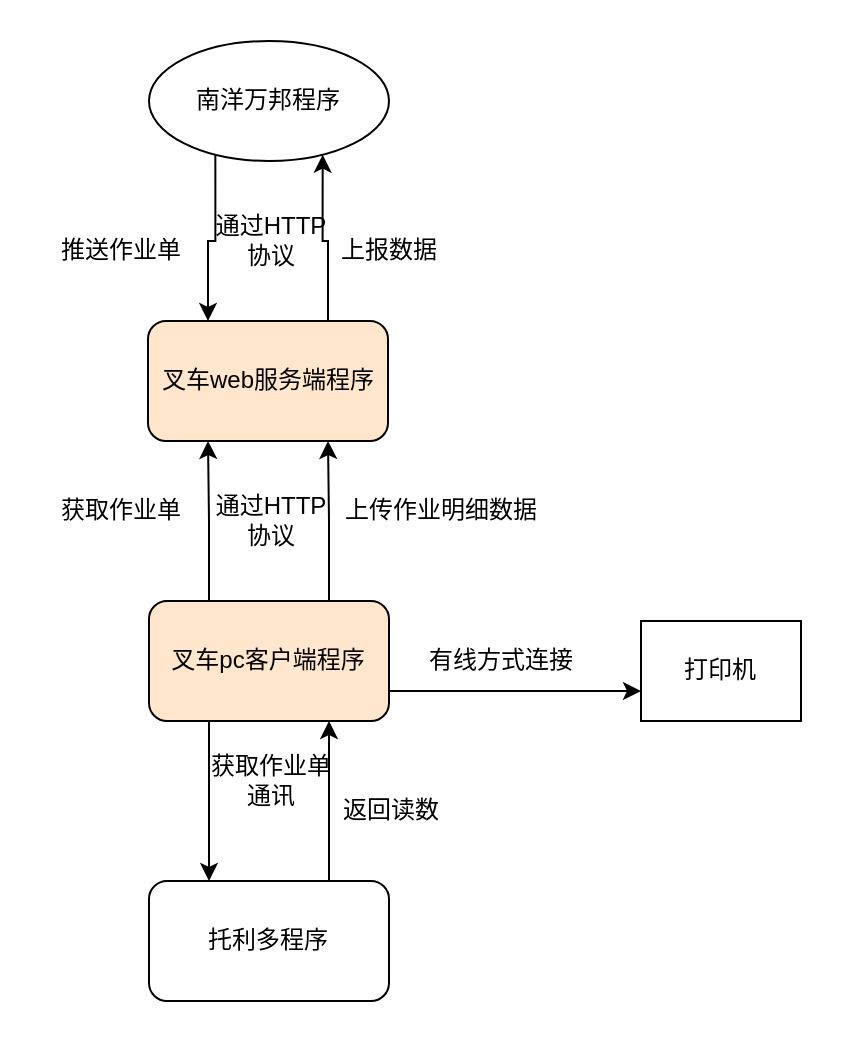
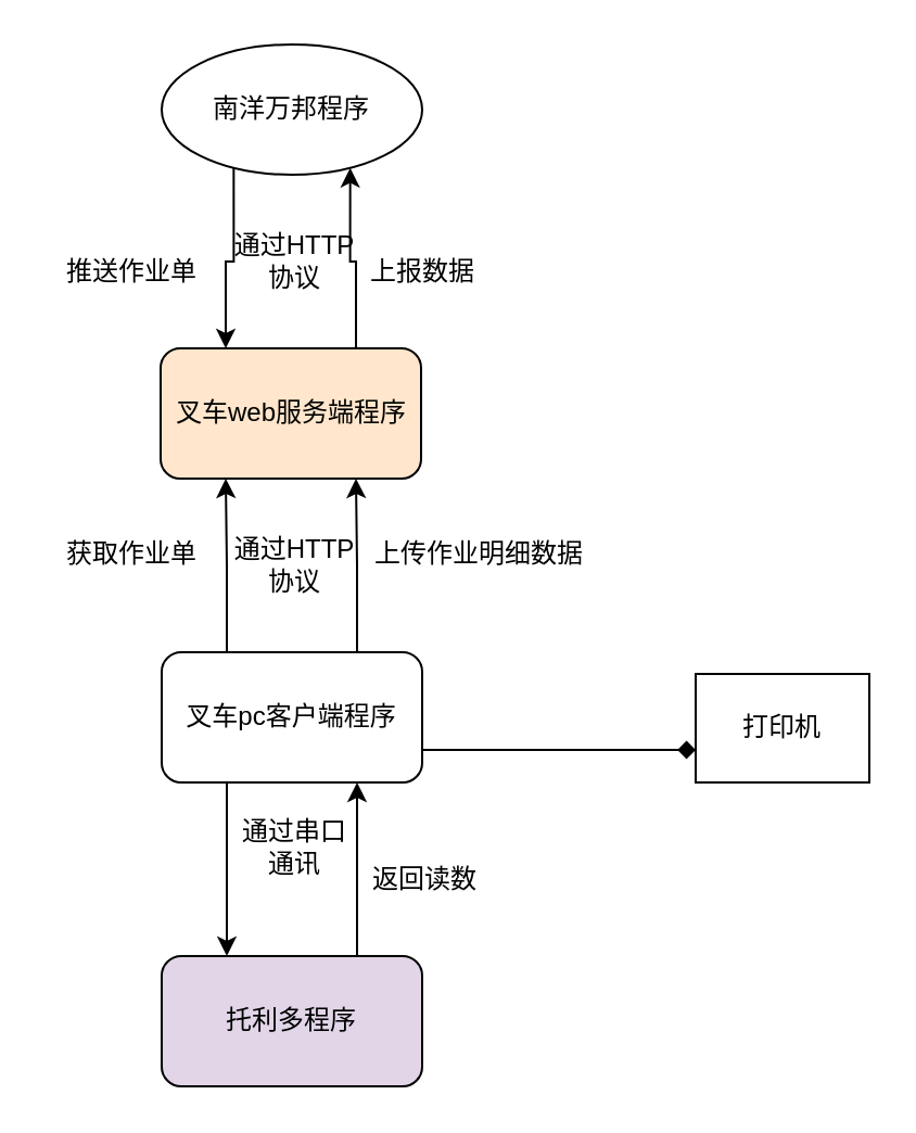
  <mxCell id="0" />
  <mxCell id="1" parent="0" />
  <mxCell id="2" style="edgeStyle=orthogonalEdgeStyle;rounded=0;orthogonalLoop=1;jettySize=auto;html=1;exitX=0.25;exitY=1;exitDx=0;exitDy=0;entryX=0.25;entryY=0;entryDx=0;entryDy=0;" edge="1" parent="1" source="3" target="5"><mxGeometry relative="1" as="geometry" /></mxCell>
  <mxCell id="3" value="南洋万邦程序" style="ellipse;whiteSpace=wrap;html=1;" vertex="1" parent="1"><mxGeometry x="74" y="20" width="120" height="60" as="geometry" /></mxCell>
  <mxCell id="4" style="edgeStyle=orthogonalEdgeStyle;rounded=0;orthogonalLoop=1;jettySize=auto;html=1;exitX=0.75;exitY=0;exitDx=0;exitDy=0;entryX=0.75;entryY=1;entryDx=0;entryDy=0;" edge="1" parent="1" source="5" target="3"><mxGeometry relative="1" as="geometry" /></mxCell>
  <mxCell id="5" value="叉车web服务端程序" style="rounded=1;whiteSpace=wrap;html=1;fillColor=#ffe6cc;" vertex="1" parent="1"><mxGeometry x="73.5" y="160" width="120" height="60" as="geometry" /></mxCell>
  <mxCell id="6" style="edgeStyle=orthogonalEdgeStyle;rounded=0;orthogonalLoop=1;jettySize=auto;html=1;exitX=0.25;exitY=0;exitDx=0;exitDy=0;entryX=0.25;entryY=1;entryDx=0;entryDy=0;" edge="1" parent="1" source="10" target="5"><mxGeometry relative="1" as="geometry" /></mxCell>
  <mxCell id="7" style="edgeStyle=orthogonalEdgeStyle;rounded=0;orthogonalLoop=1;jettySize=auto;html=1;exitX=0.75;exitY=0;exitDx=0;exitDy=0;entryX=0.75;entryY=1;entryDx=0;entryDy=0;" edge="1" parent="1" source="10" target="5"><mxGeometry relative="1" as="geometry" /></mxCell>
- <mxCell id="8" style="edgeStyle=orthogonalEdgeStyle;rounded=0;orthogonalLoop=1;jettySize=auto;html=1;exitX=1;exitY=0.75;exitDx=0;exitDy=0;entryX=0;entryY=0.7;entryDx=0;entryDy=0;entryPerimeter=0;" edge="1" parent="1" source="10" target="21"><mxGeometry relative="1" as="geometry" /></mxCell>
+ <mxCell id="8" style="edgeStyle=orthogonalEdgeStyle;rounded=0;orthogonalLoop=1;jettySize=auto;html=1;exitX=1;exitY=0.75;exitDx=0;exitDy=0;entryX=0;entryY=0.7;entryDx=0;entryDy=0;entryPerimeter=0;endArrow=diamond;" edge="1" parent="1" source="10" target="21"><mxGeometry relative="1" as="geometry" /></mxCell>
  <mxCell id="9" style="edgeStyle=orthogonalEdgeStyle;rounded=0;orthogonalLoop=1;jettySize=auto;html=1;exitX=0.25;exitY=1;exitDx=0;exitDy=0;entryX=0.25;entryY=0;entryDx=0;entryDy=0;" edge="1" parent="1" source="10" target="12"><mxGeometry relative="1" as="geometry" /></mxCell>
- <mxCell id="10" value="叉车pc客户端程序" style="rounded=1;whiteSpace=wrap;html=1;fillColor=#ffe6cc;" vertex="1" parent="1"><mxGeometry x="74" y="300" width="120" height="60" as="geometry" /></mxCell>
+ <mxCell id="10" value="叉车pc客户端程序" style="rounded=1;whiteSpace=wrap;html=1;" vertex="1" parent="1"><mxGeometry x="74" y="300" width="120" height="60" as="geometry" /></mxCell>
  <mxCell id="11" style="edgeStyle=orthogonalEdgeStyle;rounded=0;orthogonalLoop=1;jettySize=auto;html=1;exitX=0.75;exitY=0;exitDx=0;exitDy=0;entryX=0.75;entryY=1;entryDx=0;entryDy=0;" edge="1" parent="1" source="12" target="10"><mxGeometry relative="1" as="geometry" /></mxCell>
- <mxCell id="12" value="托利多程序" style="rounded=1;whiteSpace=wrap;html=1;" vertex="1" parent="1"><mxGeometry x="74" y="440" width="120" height="60" as="geometry" /></mxCell>
+ <mxCell id="12" value="托利多程序" style="rounded=1;whiteSpace=wrap;html=1;fillColor=#e1d5e7;" vertex="1" parent="1"><mxGeometry x="74" y="440" width="120" height="60" as="geometry" /></mxCell>
  <mxCell id="13" value="推送作业单" style="text;html=1;align=center;verticalAlign=middle;resizable=0;points=[];autosize=1;strokeColor=none;fillColor=none;" vertex="1" parent="1"><mxGeometry x="20" y="110" width="80" height="30" as="geometry" /></mxCell>
  <mxCell id="14" value="上报数据" style="text;html=1;align=center;verticalAlign=middle;resizable=0;points=[];autosize=1;strokeColor=none;fillColor=none;" vertex="1" parent="1"><mxGeometry x="159" y="110" width="70" height="30" as="geometry" /></mxCell>
  <mxCell id="15" value="获取作业单" style="text;html=1;align=center;verticalAlign=middle;resizable=0;points=[];autosize=1;strokeColor=none;fillColor=none;" vertex="1" parent="1"><mxGeometry x="20" y="240" width="80" height="30" as="geometry" /></mxCell>
  <mxCell id="16" value="上传作业明细数据" style="text;html=1;align=center;verticalAlign=middle;resizable=0;points=[];autosize=1;strokeColor=none;fillColor=none;" vertex="1" parent="1"><mxGeometry x="160" y="240" width="120" height="30" as="geometry" /></mxCell>
- <mxCell id="17" value="获取作业单&lt;br&gt;通讯" style="text;html=1;align=center;verticalAlign=middle;resizable=0;points=[];autosize=1;strokeColor=none;fillColor=none;" vertex="1" parent="1"><mxGeometry x="100" y="370" width="70" height="40" as="geometry" /></mxCell>
+ <mxCell id="17" value="通过串口&lt;br&gt;通讯" style="text;html=1;align=center;verticalAlign=middle;resizable=0;points=[];autosize=1;strokeColor=none;fillColor=none;" vertex="1" parent="1"><mxGeometry x="100" y="370" width="70" height="40" as="geometry" /></mxCell>
  <mxCell id="18" value="通过HTTP&lt;br&gt;协议" style="text;html=1;align=center;verticalAlign=middle;resizable=0;points=[];autosize=1;strokeColor=none;fillColor=none;" vertex="1" parent="1"><mxGeometry x="95" y="100" width="80" height="40" as="geometry" /></mxCell>
  <mxCell id="19" value="通过HTTP&lt;br&gt;协议" style="text;html=1;align=center;verticalAlign=middle;resizable=0;points=[];autosize=1;strokeColor=none;fillColor=none;" vertex="1" parent="1"><mxGeometry x="95" y="240" width="80" height="40" as="geometry" /></mxCell>
  <mxCell id="20" value="返回读数" style="text;html=1;align=center;verticalAlign=middle;resizable=0;points=[];autosize=1;strokeColor=none;fillColor=none;" vertex="1" parent="1"><mxGeometry x="160" y="390" width="70" height="30" as="geometry" /></mxCell>
  <mxCell id="21" value="打印机" style="whiteSpace=wrap;html=1;rounded=0;" vertex="1" parent="1"><mxGeometry x="320" y="310" width="80" height="50" as="geometry" /></mxCell>
- <mxCell id="22" value="有线方式连接" style="text;html=1;align=center;verticalAlign=middle;resizable=0;points=[];autosize=1;strokeColor=none;fillColor=none;" vertex="1" parent="1"><mxGeometry x="200" y="315" width="100" height="30" as="geometry" /></mxCell>
